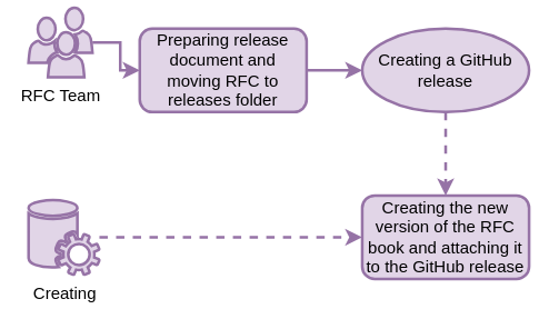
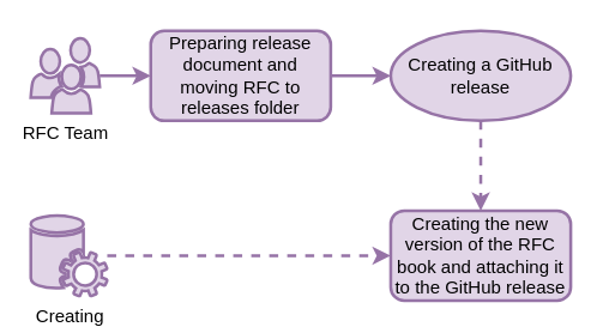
  <mxCell id="0" />
  <mxCell id="1" parent="0" />
  <mxCell id="2" style="edgeStyle=orthogonalEdgeStyle;rounded=0;orthogonalLoop=1;jettySize=auto;html=1;fillColor=#e1d5e7;strokeColor=#9673a6;strokeWidth=2;" parent="1" source="3" target="7" edge="1"><mxGeometry relative="1" as="geometry" /></mxCell>
  <mxCell id="3" value="Preparing release document and moving RFC to releases folder" style="rounded=1;whiteSpace=wrap;html=1;fillColor=#e1d5e7;strokeColor=#9673a6;strokeWidth=2;" parent="1" vertex="1"><mxGeometry x="100" y="20" width="120" height="60" as="geometry" /></mxCell>
  <mxCell id="4" style="edgeStyle=orthogonalEdgeStyle;rounded=0;orthogonalLoop=1;jettySize=auto;html=1;fillColor=#e1d5e7;strokeColor=#9673a6;strokeWidth=2;" parent="1" source="5" target="3" edge="1"><mxGeometry relative="1" as="geometry" /></mxCell>
- <mxCell id="5" value="RFC Team" style="pointerEvents=1;shadow=0;dashed=0;html=1;strokeColor=#9673a6;fillColor=#e1d5e7;labelPosition=center;verticalLabelPosition=bottom;verticalAlign=top;outlineConnect=0;align=center;shape=mxgraph.office.users.users;strokeWidth=2;" parent="1" vertex="1"><mxGeometry x="20" y="5" width="46" height="50" as="geometry" /></mxCell>
+ <mxCell id="5" value="RFC Team" style="pointerEvents=1;shadow=0;dashed=0;html=1;strokeColor=#9673a6;fillColor=#e1d5e7;labelPosition=center;verticalLabelPosition=bottom;verticalAlign=top;outlineConnect=0;align=center;shape=mxgraph.office.users.users;strokeWidth=2;" parent="1" vertex="1"><mxGeometry x="20" y="25" width="46" height="50" as="geometry" /></mxCell>
  <mxCell id="6" style="edgeStyle=orthogonalEdgeStyle;rounded=0;orthogonalLoop=1;jettySize=auto;html=1;dashed=1;fillColor=#e1d5e7;strokeColor=#9673a6;strokeWidth=2;" parent="1" source="7" target="10" edge="1"><mxGeometry relative="1" as="geometry" /></mxCell>
  <mxCell id="7" value="Creating a GitHub release" style="ellipse;whiteSpace=wrap;html=1;fillColor=#e1d5e7;strokeColor=#9673a6;strokeWidth=2;" parent="1" vertex="1"><mxGeometry x="260" y="20" width="120" height="60" as="geometry" /></mxCell>
  <mxCell id="8" style="edgeStyle=orthogonalEdgeStyle;rounded=0;orthogonalLoop=1;jettySize=auto;html=1;dashed=1;fillColor=#e1d5e7;strokeColor=#9673a6;strokeWidth=2;" parent="1" source="9" target="10" edge="1"><mxGeometry relative="1" as="geometry" /></mxCell>
  <mxCell id="9" value="Creating" style="pointerEvents=1;shadow=0;dashed=0;html=1;strokeColor=#9673a6;fillColor=#e1d5e7;labelPosition=center;verticalLabelPosition=bottom;verticalAlign=top;outlineConnect=0;align=center;shape=mxgraph.office.services.central_management_service;strokeWidth=2;" parent="1" vertex="1"><mxGeometry x="20" y="143" width="51" height="54" as="geometry" /></mxCell>
  <mxCell id="10" value="Creating the new version of the RFC book and attaching it to the GitHub release" style="rounded=1;whiteSpace=wrap;html=1;fillColor=#e1d5e7;strokeColor=#9673a6;strokeWidth=2;" parent="1" vertex="1"><mxGeometry x="260" y="140" width="120" height="60" as="geometry" /></mxCell>
